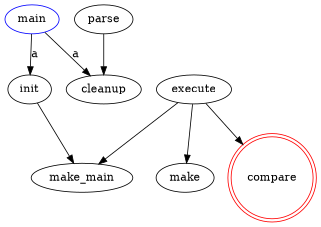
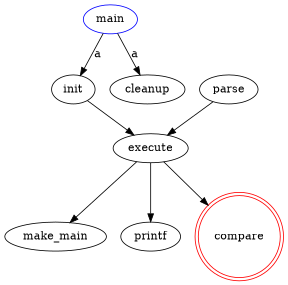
  digraph {
    main [color=blue]
    init
    cleanup
    parse
    execute
    n6 [label=make_main]
-   printf [label=make]
+   printf
    compare [color=red shape=doublecircle]
    main -> init [label=a]
    main -> cleanup [label=a]
-   init -> n6
-   parse -> cleanup
+   init -> execute
+   parse -> execute
    execute -> n6
    execute -> printf
    execute -> compare
  }
